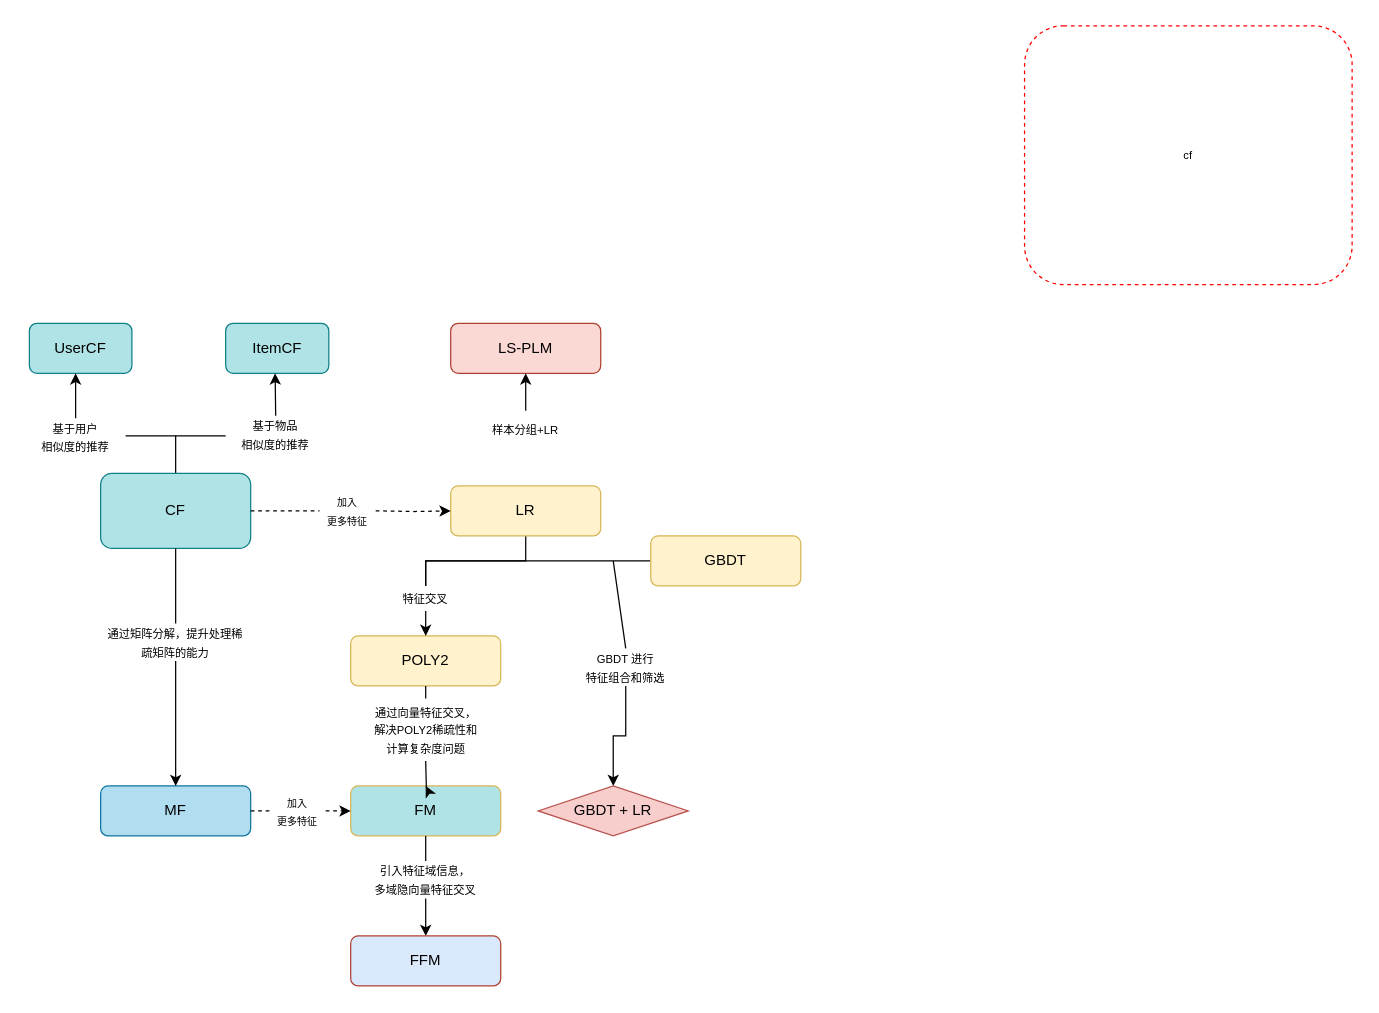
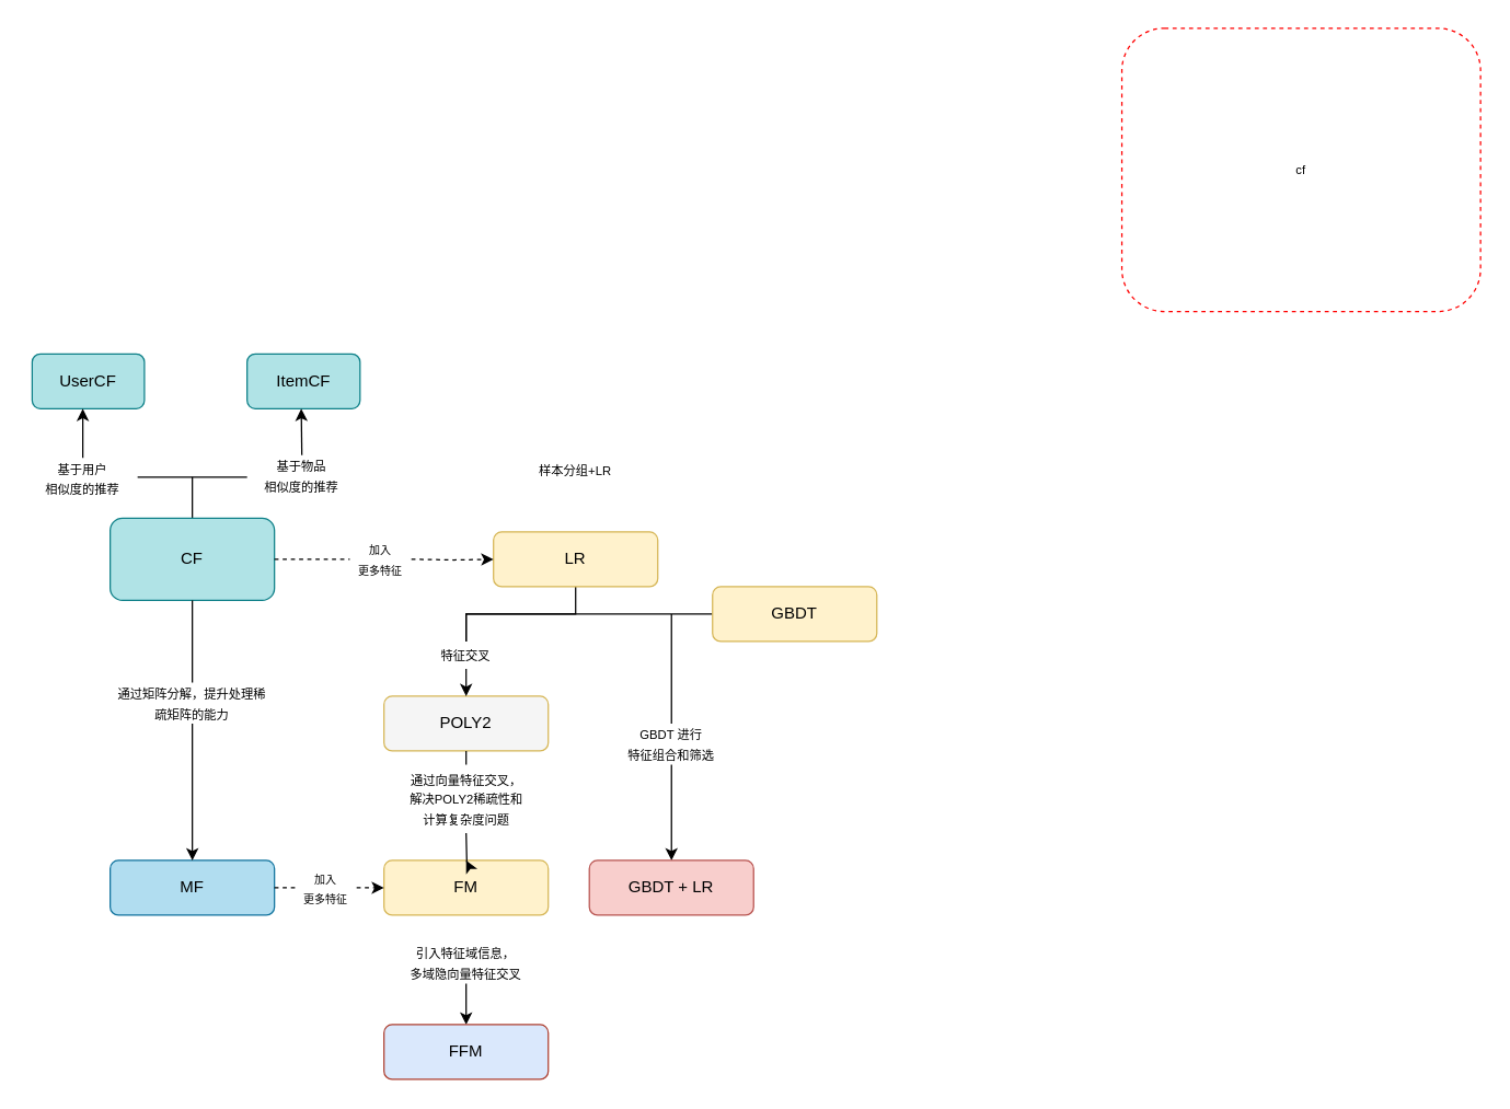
  <mxCell id="0" />
  <mxCell id="1" parent="0" />
  <mxCell id="2" value="cf" style="rounded=1;whiteSpace=wrap;html=1;fontSize=9;strokeColor=#FF0000;dashed=1;" vertex="1" parent="1"><mxGeometry x="819" y="20" width="262" height="207" as="geometry" /></mxCell>
- <mxCell id="3" value="LS-PLM" style="rounded=1;whiteSpace=wrap;html=1;fontSize=12;glass=0;strokeWidth=1;shadow=0;fillColor=#fad9d5;strokeColor=#ae4132;" parent="1" vertex="1"><mxGeometry x="360" y="258" width="120" height="40" as="geometry" /></mxCell>
  <mxCell id="4" style="edgeStyle=orthogonalEdgeStyle;rounded=0;orthogonalLoop=1;jettySize=auto;html=1;entryX=0.5;entryY=0;entryDx=0;entryDy=0;exitX=0.5;exitY=1;exitDx=0;exitDy=0;" edge="1" parent="1" source="32" target="9"><mxGeometry relative="1" as="geometry"><mxPoint x="490" y="448" as="sourcePoint" /></mxGeometry></mxCell>
  <mxCell id="5" style="edgeStyle=orthogonalEdgeStyle;rounded=0;orthogonalLoop=1;jettySize=auto;html=1;entryX=0.5;entryY=0;entryDx=0;entryDy=0;endArrow=none;endFill=0;" edge="1" parent="1" source="6" target="31"><mxGeometry relative="1" as="geometry" /></mxCell>
  <mxCell id="6" value="GBDT" style="rounded=1;whiteSpace=wrap;html=1;fontSize=12;glass=0;strokeWidth=1;shadow=0;fillColor=#fff2cc;strokeColor=#d6b656;" parent="1" vertex="1"><mxGeometry x="520" y="428" width="120" height="40" as="geometry" /></mxCell>
  <mxCell id="7" value="" style="edgeStyle=orthogonalEdgeStyle;rounded=0;orthogonalLoop=1;jettySize=auto;html=1;exitX=0.5;exitY=1;exitDx=0;exitDy=0;" edge="1" parent="1" source="33" target="25"><mxGeometry relative="1" as="geometry" /></mxCell>
- <mxCell id="8" value="FM" style="rounded=1;whiteSpace=wrap;html=1;fontSize=12;glass=0;strokeWidth=1;shadow=0;fillColor=#b0e3e6;strokeColor=#d6b656;" parent="1" vertex="1"><mxGeometry x="280" y="628" width="120" height="40" as="geometry" /></mxCell>
- <mxCell id="9" value="GBDT + LR" style="rhombus;whiteSpace=wrap;html=1;fontSize=12;glass=0;strokeWidth=1;shadow=0;fillColor=#f8cecc;strokeColor=#b85450;" parent="1" vertex="1"><mxGeometry x="430" y="628" width="120" height="40" as="geometry" /></mxCell>
+ <mxCell id="8" value="FM" style="rounded=1;whiteSpace=wrap;html=1;fontSize=12;glass=0;strokeWidth=1;shadow=0;fillColor=#fff2cc;strokeColor=#d6b656;" parent="1" vertex="1"><mxGeometry x="280" y="628" width="120" height="40" as="geometry" /></mxCell>
+ <mxCell id="9" value="GBDT + LR" style="rounded=1;whiteSpace=wrap;html=1;fontSize=12;glass=0;strokeWidth=1;shadow=0;fillColor=#f8cecc;strokeColor=#b85450;" parent="1" vertex="1"><mxGeometry x="430" y="628" width="120" height="40" as="geometry" /></mxCell>
  <mxCell id="10" value="ItemCF" style="rounded=1;whiteSpace=wrap;html=1;fontSize=12;glass=0;strokeWidth=1;shadow=0;fillColor=#b0e3e6;strokeColor=#0e8088;" vertex="1" parent="1"><mxGeometry x="180" y="258" width="82.5" height="40" as="geometry" /></mxCell>
  <mxCell id="11" value="UserCF" style="rounded=1;whiteSpace=wrap;html=1;fontSize=12;glass=0;strokeWidth=1;shadow=0;fillColor=#b0e3e6;strokeColor=#0e8088;" vertex="1" parent="1"><mxGeometry x="23" y="258" width="82" height="40" as="geometry" /></mxCell>
  <mxCell id="12" value="" style="endArrow=classic;html=1;rounded=0;exitX=0.5;exitY=0;exitDx=0;exitDy=0;" edge="1" parent="1" source="14"><mxGeometry width="50" height="50" relative="1" as="geometry"><mxPoint x="60" y="338" as="sourcePoint" /><mxPoint x="60" y="298" as="targetPoint" /></mxGeometry></mxCell>
  <mxCell id="13" value="" style="endArrow=classic;html=1;rounded=0;exitX=0.5;exitY=0;exitDx=0;exitDy=0;" edge="1" parent="1" source="15"><mxGeometry width="50" height="50" relative="1" as="geometry"><mxPoint x="219.58" y="338" as="sourcePoint" /><mxPoint x="219.58" y="298" as="targetPoint" /></mxGeometry></mxCell>
  <mxCell id="14" value="&lt;font style=&quot;font-size: 9px&quot;&gt;基于用户&lt;br&gt;相似度的推荐&lt;/font&gt;" style="text;html=1;align=center;verticalAlign=middle;whiteSpace=wrap;rounded=0;fillColor=none;" vertex="1" parent="1"><mxGeometry x="20" y="334" width="80" height="30" as="geometry" /></mxCell>
  <mxCell id="15" value="&lt;font style=&quot;font-size: 9px&quot;&gt;基于物品&lt;br&gt;相似度的推荐&lt;/font&gt;" style="text;html=1;align=center;verticalAlign=middle;whiteSpace=wrap;rounded=0;fillColor=none;" vertex="1" parent="1"><mxGeometry x="180" y="332" width="80" height="30" as="geometry" /></mxCell>
  <mxCell id="16" value="" style="endArrow=none;html=1;rounded=0;entryX=0;entryY=0;entryDx=0;entryDy=0;" edge="1" parent="1"><mxGeometry width="50" height="50" relative="1" as="geometry"><mxPoint x="100" y="348" as="sourcePoint" /><mxPoint x="180" y="348" as="targetPoint" /></mxGeometry></mxCell>
  <mxCell id="17" value="" style="endArrow=none;html=1;rounded=0;" edge="1" parent="1"><mxGeometry width="50" height="50" relative="1" as="geometry"><mxPoint x="140" y="378" as="sourcePoint" /><mxPoint x="140" y="348" as="targetPoint" /></mxGeometry></mxCell>
  <mxCell id="18" style="edgeStyle=orthogonalEdgeStyle;rounded=0;orthogonalLoop=1;jettySize=auto;html=1;entryX=0.5;entryY=0;entryDx=0;entryDy=0;endArrow=none;endFill=0;" edge="1" parent="1" source="20" target="31"><mxGeometry relative="1" as="geometry"><Array as="points"><mxPoint x="420" y="448" /><mxPoint x="340" y="448" /></Array></mxGeometry></mxCell>
- <mxCell id="19" style="edgeStyle=orthogonalEdgeStyle;rounded=0;orthogonalLoop=1;jettySize=auto;html=1;entryX=0.5;entryY=1;entryDx=0;entryDy=0;exitX=0.5;exitY=0;exitDx=0;exitDy=0;" edge="1" parent="1" source="30" target="3"><mxGeometry relative="1" as="geometry" /></mxCell>
  <mxCell id="20" value="LR" style="rounded=1;whiteSpace=wrap;html=1;fontSize=12;glass=0;strokeWidth=1;shadow=0;fillColor=#fff2cc;strokeColor=#d6b656;" vertex="1" parent="1"><mxGeometry x="360" y="388" width="120" height="40" as="geometry" /></mxCell>
  <mxCell id="21" style="edgeStyle=orthogonalEdgeStyle;rounded=0;orthogonalLoop=1;jettySize=auto;html=1;entryX=0;entryY=0.5;entryDx=0;entryDy=0;startArrow=none;dashed=1;" edge="1" parent="1" target="20"><mxGeometry relative="1" as="geometry"><mxPoint x="300" y="408" as="sourcePoint" /></mxGeometry></mxCell>
  <mxCell id="22" value="CF" style="whiteSpace=wrap;html=1;rounded=1;glass=0;strokeWidth=1;shadow=0;fillColor=#b0e3e6;strokeColor=#0e8088;" vertex="1" parent="1"><mxGeometry x="80" y="378" width="120" height="60" as="geometry" /></mxCell>
  <mxCell id="23" style="edgeStyle=orthogonalEdgeStyle;rounded=0;orthogonalLoop=1;jettySize=auto;html=1;" edge="1" parent="1" target="8"><mxGeometry relative="1" as="geometry"><mxPoint x="340" y="608" as="sourcePoint" /></mxGeometry></mxCell>
- <mxCell id="24" value="POLY2" style="rounded=1;whiteSpace=wrap;html=1;fontSize=12;glass=0;strokeWidth=1;shadow=0;fillColor=#fff2cc;strokeColor=#d6b656;" vertex="1" parent="1"><mxGeometry x="280" y="508" width="120" height="40" as="geometry" /></mxCell>
+ <mxCell id="24" value="POLY2" style="rounded=1;whiteSpace=wrap;html=1;fontSize=12;glass=0;strokeWidth=1;shadow=0;fillColor=#f5f5f5;strokeColor=#d6b656;" vertex="1" parent="1"><mxGeometry x="280" y="508" width="120" height="40" as="geometry" /></mxCell>
  <mxCell id="25" value="FFM" style="rounded=1;whiteSpace=wrap;html=1;fontSize=12;glass=0;strokeWidth=1;shadow=0;fillColor=#dae8fc;strokeColor=#ae4132;" vertex="1" parent="1"><mxGeometry x="280" y="748" width="120" height="40" as="geometry" /></mxCell>
  <mxCell id="26" style="edgeStyle=orthogonalEdgeStyle;rounded=0;orthogonalLoop=1;jettySize=auto;html=1;entryX=0;entryY=0.5;entryDx=0;entryDy=0;fontSize=8;exitX=1;exitY=0.5;exitDx=0;exitDy=0;dashed=1;" edge="1" parent="1" source="36" target="8"><mxGeometry relative="1" as="geometry" /></mxCell>
  <mxCell id="27" value="MF" style="rounded=1;whiteSpace=wrap;html=1;fontSize=12;glass=0;strokeWidth=1;shadow=0;fillColor=#b1ddf0;strokeColor=#10739e;" vertex="1" parent="1"><mxGeometry x="80" y="628" width="120" height="40" as="geometry" /></mxCell>
  <mxCell id="28" style="edgeStyle=orthogonalEdgeStyle;rounded=0;orthogonalLoop=1;jettySize=auto;html=1;fontSize=9;" edge="1" parent="1" source="29" target="27"><mxGeometry relative="1" as="geometry" /></mxCell>
  <mxCell id="29" value="&lt;font style=&quot;font-size: 9px&quot;&gt;通过矩阵分解，提升处理稀疏矩阵的能力&lt;/font&gt;" style="text;html=1;align=center;verticalAlign=middle;whiteSpace=wrap;rounded=0;fillColor=none;" vertex="1" parent="1"><mxGeometry x="85" y="498" width="110" height="30" as="geometry" /></mxCell>
  <mxCell id="30" value="&lt;font style=&quot;font-size: 9px&quot;&gt;样本分组+LR&lt;/font&gt;" style="text;html=1;fillColor=none;align=center;verticalAlign=middle;whiteSpace=wrap;rounded=0;" vertex="1" parent="1"><mxGeometry x="380" y="328" width="80" height="30" as="geometry" /></mxCell>
  <mxCell id="31" value="&lt;font style=&quot;font-size: 9px&quot;&gt;特征交叉&lt;/font&gt;" style="text;html=1;fillColor=none;align=center;verticalAlign=middle;whiteSpace=wrap;rounded=0;" vertex="1" parent="1"><mxGeometry x="305" y="468" width="70" height="20" as="geometry" /></mxCell>
- <mxCell id="32" value="&lt;font style=&quot;font-size: 9px&quot;&gt;GBDT 进行&lt;br&gt;特征组合和筛选&lt;/font&gt;" style="text;html=1;fillColor=none;align=center;verticalAlign=middle;whiteSpace=wrap;rounded=0;" vertex="1" parent="1"><mxGeometry x="460" y="518" width="80" height="30" as="geometry" /></mxCell>
+ <mxCell id="32" value="&lt;font style=&quot;font-size: 9px&quot;&gt;GBDT 进行&lt;br&gt;特征组合和筛选&lt;/font&gt;" style="text;html=1;fillColor=none;align=center;verticalAlign=middle;whiteSpace=wrap;rounded=0;" vertex="1" parent="1"><mxGeometry x="450" y="528" width="80" height="30" as="geometry" /></mxCell>
  <mxCell id="33" value="&lt;font style=&quot;font-size: 9px&quot;&gt;引入特征域信息，&lt;br&gt;多域隐向量特征交叉&lt;/font&gt;" style="text;html=1;fillColor=none;align=center;verticalAlign=middle;whiteSpace=wrap;rounded=0;" vertex="1" parent="1"><mxGeometry x="285" y="688" width="110" height="30" as="geometry" /></mxCell>
  <mxCell id="34" value="&lt;font style=&quot;font-size: 9px&quot;&gt;通过向量特征交叉，&lt;br&gt;解决POLY2稀疏性和&lt;br&gt;计算复杂度问题&lt;/font&gt;" style="text;html=1;fillColor=none;align=center;verticalAlign=middle;whiteSpace=wrap;rounded=0;" vertex="1" parent="1"><mxGeometry x="287.5" y="558" width="105" height="50" as="geometry" /></mxCell>
  <mxCell id="35" value="" style="edgeStyle=orthogonalEdgeStyle;rounded=0;orthogonalLoop=1;jettySize=auto;html=1;entryX=0;entryY=0.5;entryDx=0;entryDy=0;endArrow=none;dashed=1;" edge="1" parent="1" source="22"><mxGeometry relative="1" as="geometry"><mxPoint y="408" as="sourcePoint" x="200" /><mxPoint x="255" y="408" as="targetPoint" /></mxGeometry></mxCell>
  <mxCell id="36" value="&lt;font style=&quot;font-size: 8px&quot;&gt;加入&lt;br&gt;更多特征&lt;/font&gt;" style="text;html=1;fillColor=none;align=center;verticalAlign=middle;whiteSpace=wrap;rounded=0;" vertex="1" parent="1"><mxGeometry x="215" y="633" width="45" height="30" as="geometry" /></mxCell>
  <mxCell id="37" value="&lt;font style=&quot;font-size: 8px&quot;&gt;加入&lt;br&gt;更多特征&lt;/font&gt;" style="text;html=1;fillColor=none;align=center;verticalAlign=middle;whiteSpace=wrap;rounded=0;" vertex="1" parent="1"><mxGeometry x="255" y="393" width="45" height="30" as="geometry" /></mxCell>
  <mxCell id="38" value="" style="endArrow=none;html=1;rounded=0;fontSize=9;entryX=0.5;entryY=1;entryDx=0;entryDy=0;exitX=0.5;exitY=0;exitDx=0;exitDy=0;" edge="1" parent="1" source="29" target="22"><mxGeometry width="50" height="50" relative="1" as="geometry"><mxPoint x="270" y="598" as="sourcePoint" /><mxPoint x="320" y="548" as="targetPoint" /></mxGeometry></mxCell>
  <mxCell id="39" value="" style="endArrow=none;html=1;rounded=0;fontSize=9;exitX=0.5;exitY=0;exitDx=0;exitDy=0;" edge="1" parent="1" source="32"><mxGeometry width="50" height="50" relative="1" as="geometry"><mxPoint x="270" y="598" as="sourcePoint" /><mxPoint x="490" y="448" as="targetPoint" /></mxGeometry></mxCell>
  <mxCell id="40" value="" style="endArrow=none;html=1;rounded=0;dashed=1;fontSize=9;exitX=1;exitY=0.5;exitDx=0;exitDy=0;" edge="1" parent="1" source="27" target="36"><mxGeometry width="50" height="50" relative="1" as="geometry"><mxPoint x="270" y="598" as="sourcePoint" /><mxPoint x="320" y="548" as="targetPoint" /></mxGeometry></mxCell>
- <mxCell id="41" value="" style="endArrow=none;html=1;rounded=0;fontSize=9;exitX=0.5;exitY=1;exitDx=0;exitDy=0;entryX=0.5;entryY=0;entryDx=0;entryDy=0;" edge="1" parent="1" source="8" target="33"><mxGeometry width="50" height="50" relative="1" as="geometry"><mxPoint x="270" y="598" as="sourcePoint" /><mxPoint x="320" y="548" as="targetPoint" /></mxGeometry></mxCell>
  <mxCell id="42" value="" style="endArrow=none;html=1;rounded=0;fontSize=9;exitX=0.5;exitY=0;exitDx=0;exitDy=0;entryX=0.5;entryY=1;entryDx=0;entryDy=0;" edge="1" parent="1" source="34" target="24"><mxGeometry width="50" height="50" relative="1" as="geometry"><mxPoint x="270" y="598" as="sourcePoint" /><mxPoint x="320" y="548" as="targetPoint" /></mxGeometry></mxCell>
  <mxCell id="43" value="" style="endArrow=classic;html=1;rounded=0;fontSize=9;exitX=0.5;exitY=1;exitDx=0;exitDy=0;entryX=0.5;entryY=0;entryDx=0;entryDy=0;" edge="1" parent="1" source="31" target="24"><mxGeometry width="50" height="50" relative="1" as="geometry"><mxPoint x="270" y="598" as="sourcePoint" /><mxPoint x="320" y="548" as="targetPoint" /></mxGeometry></mxCell>
